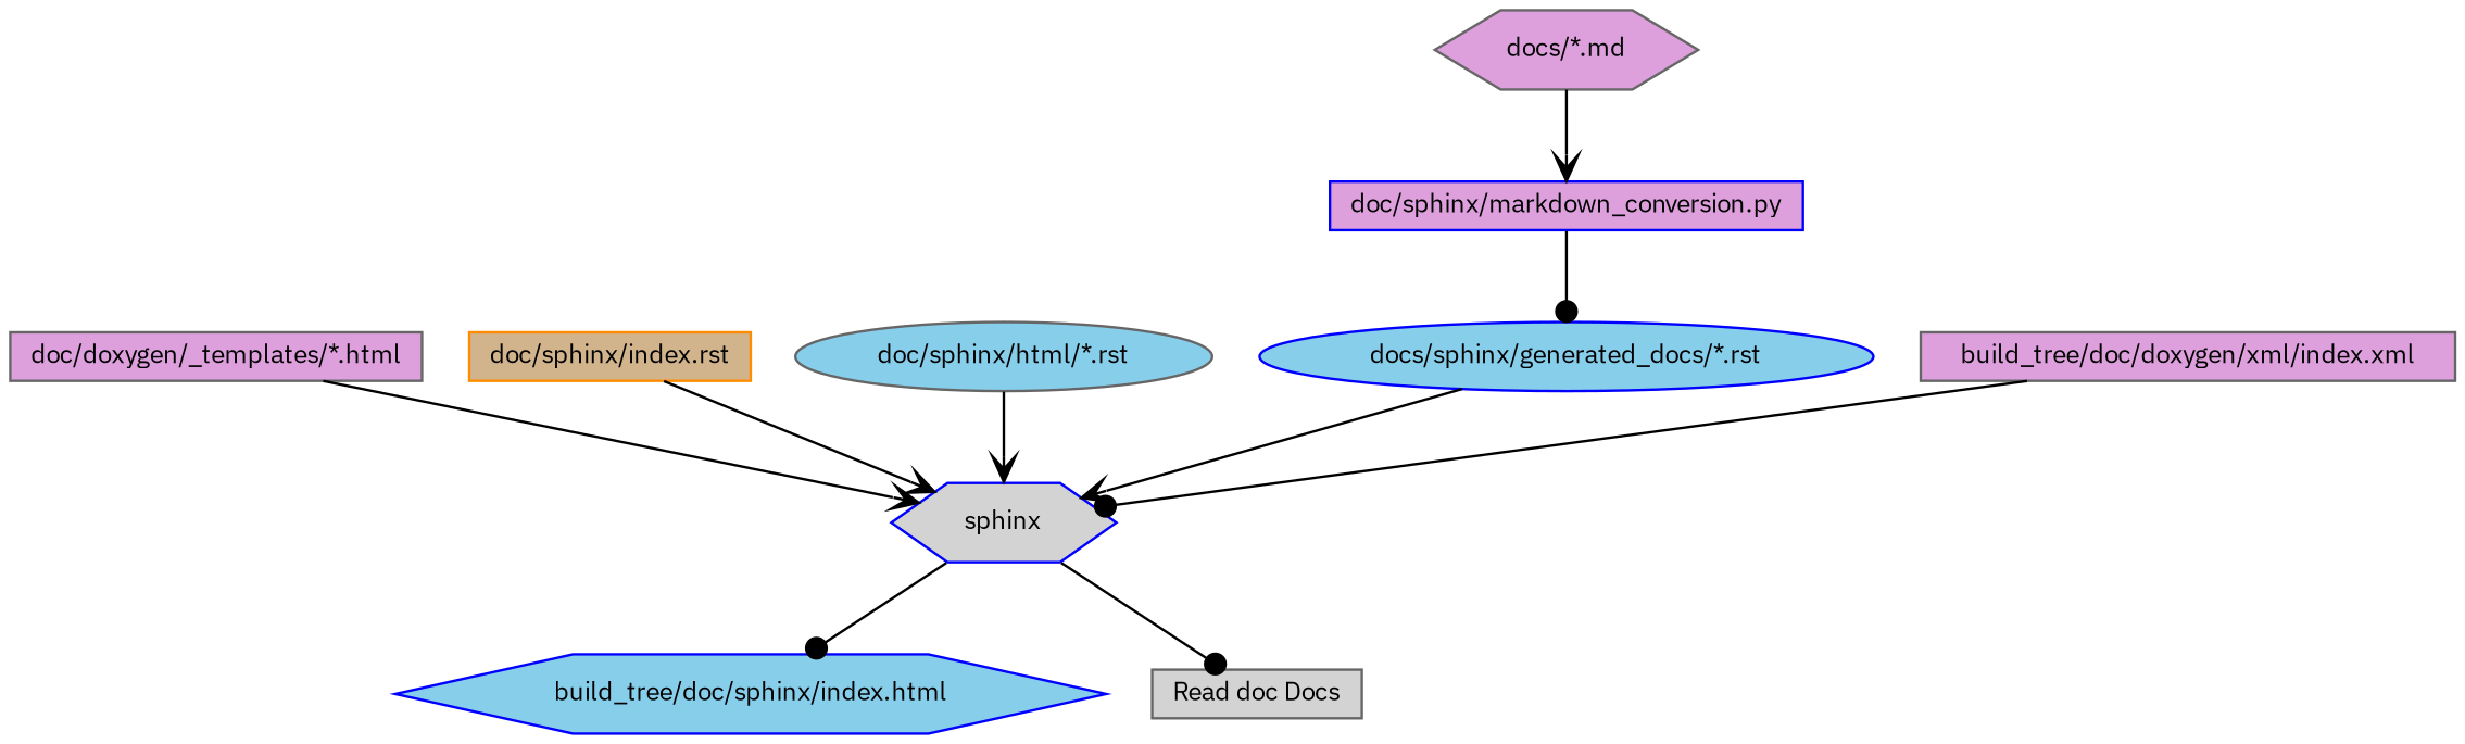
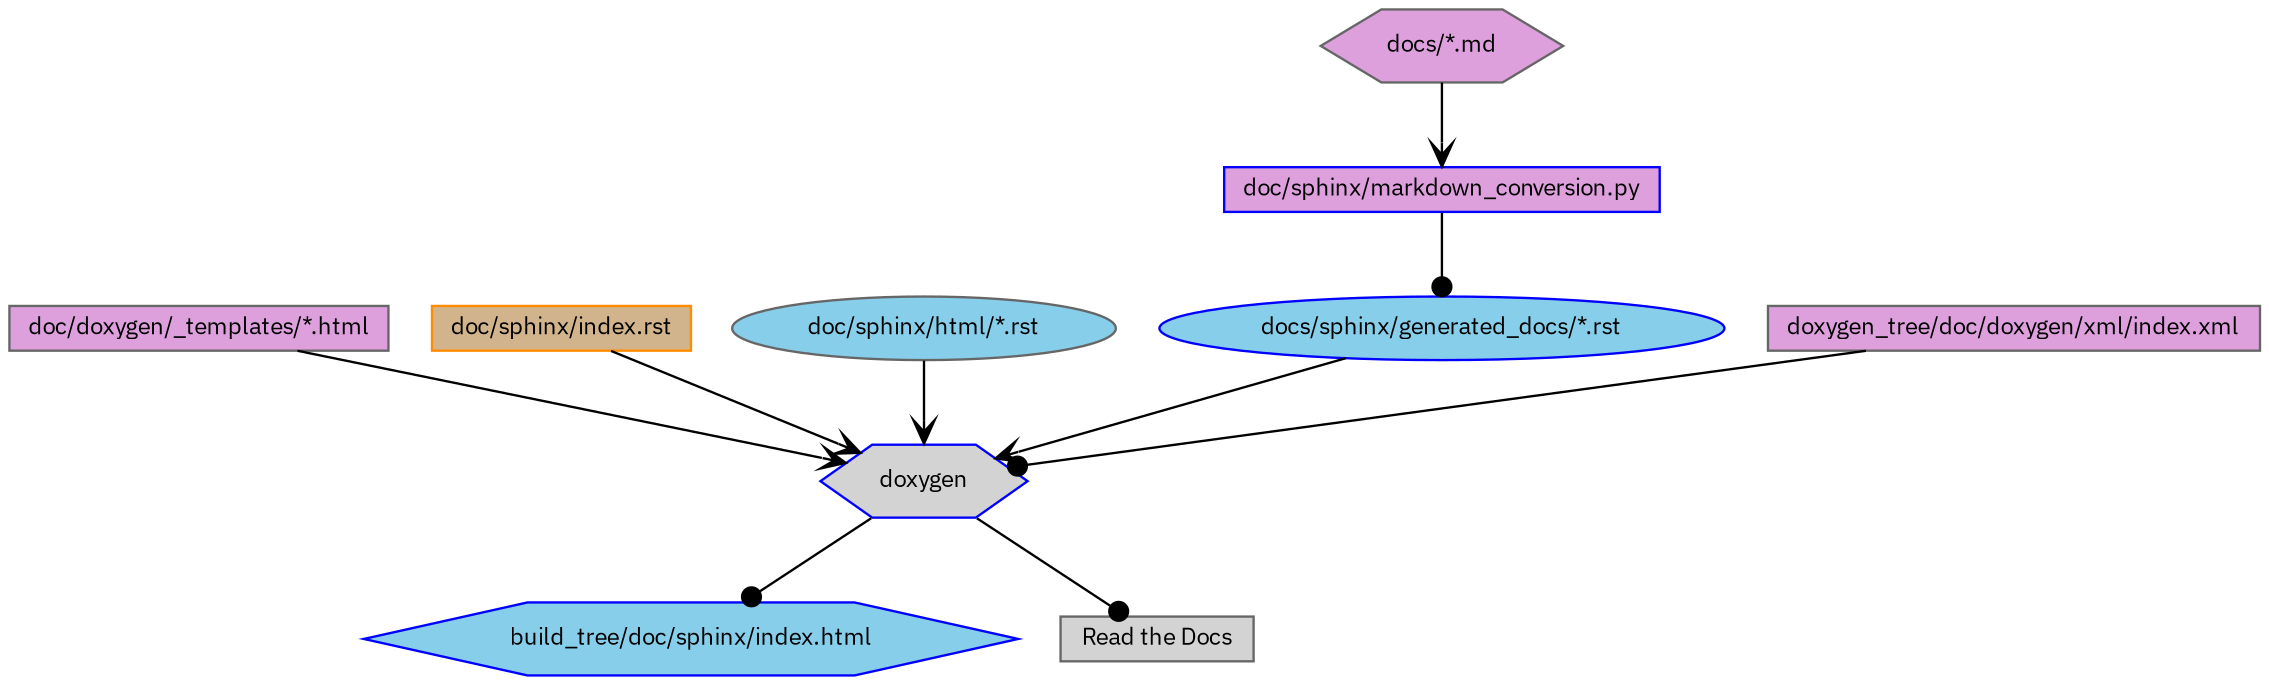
  digraph {
    fontname="IBM Plex Sans"
    rankdir=TB
    node [color=gray40 fillcolor=plum fontname="IBM Plex Sans" fontsize=10 shape=box style=filled]
    edge [arrowhead=vee fontname="IBM Plex Sans" fontsize=10]
    n1 [color=blue fillcolor=skyblue height=0.25 label="build_tree/doc/sphinx/index.html" shape=hexagon]
-   sphinx [color=blue fillcolor=lightgrey height=0.25 shape=hexagon]
-   n3 [fillcolor=lightgrey height=0.25 label="Read doc Docs"]
+   sphinx [color=blue fillcolor=lightgrey height=0.25 shape=hexagon label=doxygen]
+   n3 [fillcolor=lightgrey height=0.25 label="Read the Docs"]
    n4 [height=0.25 label="doc/doxygen/_templates/*.html"]
    n5 [color=darkorange fillcolor=tan height=0.25 label="doc/sphinx/index.rst"]
    n6 [fillcolor=skyblue height=0.25 label="doc/sphinx/html/*.rst" shape=ellipse]
    n7 [height=0.25 label="docs/*.md" shape=hexagon]
    n8 [color=blue height=0.25 label="doc/sphinx/markdown_conversion.py"]
    n9 [color=blue fillcolor=skyblue height=0.25 label="docs/sphinx/generated_docs/*.rst" shape=ellipse]
-   n10 [height=0.25 label="build_tree/doc/doxygen/xml/index.xml"]
+   n10 [height=0.25 label="doxygen_tree/doc/doxygen/xml/index.xml"]
    sphinx -> n1 [arrowhead=dot]
    sphinx -> n3 [arrowhead=dot]
    n4 -> sphinx
    n5 -> sphinx
    n6 -> sphinx
    n7 -> n8
    n8 -> n9 [arrowhead=dot]
    n9 -> sphinx
    n10 -> sphinx [arrowhead=dot]
  }
